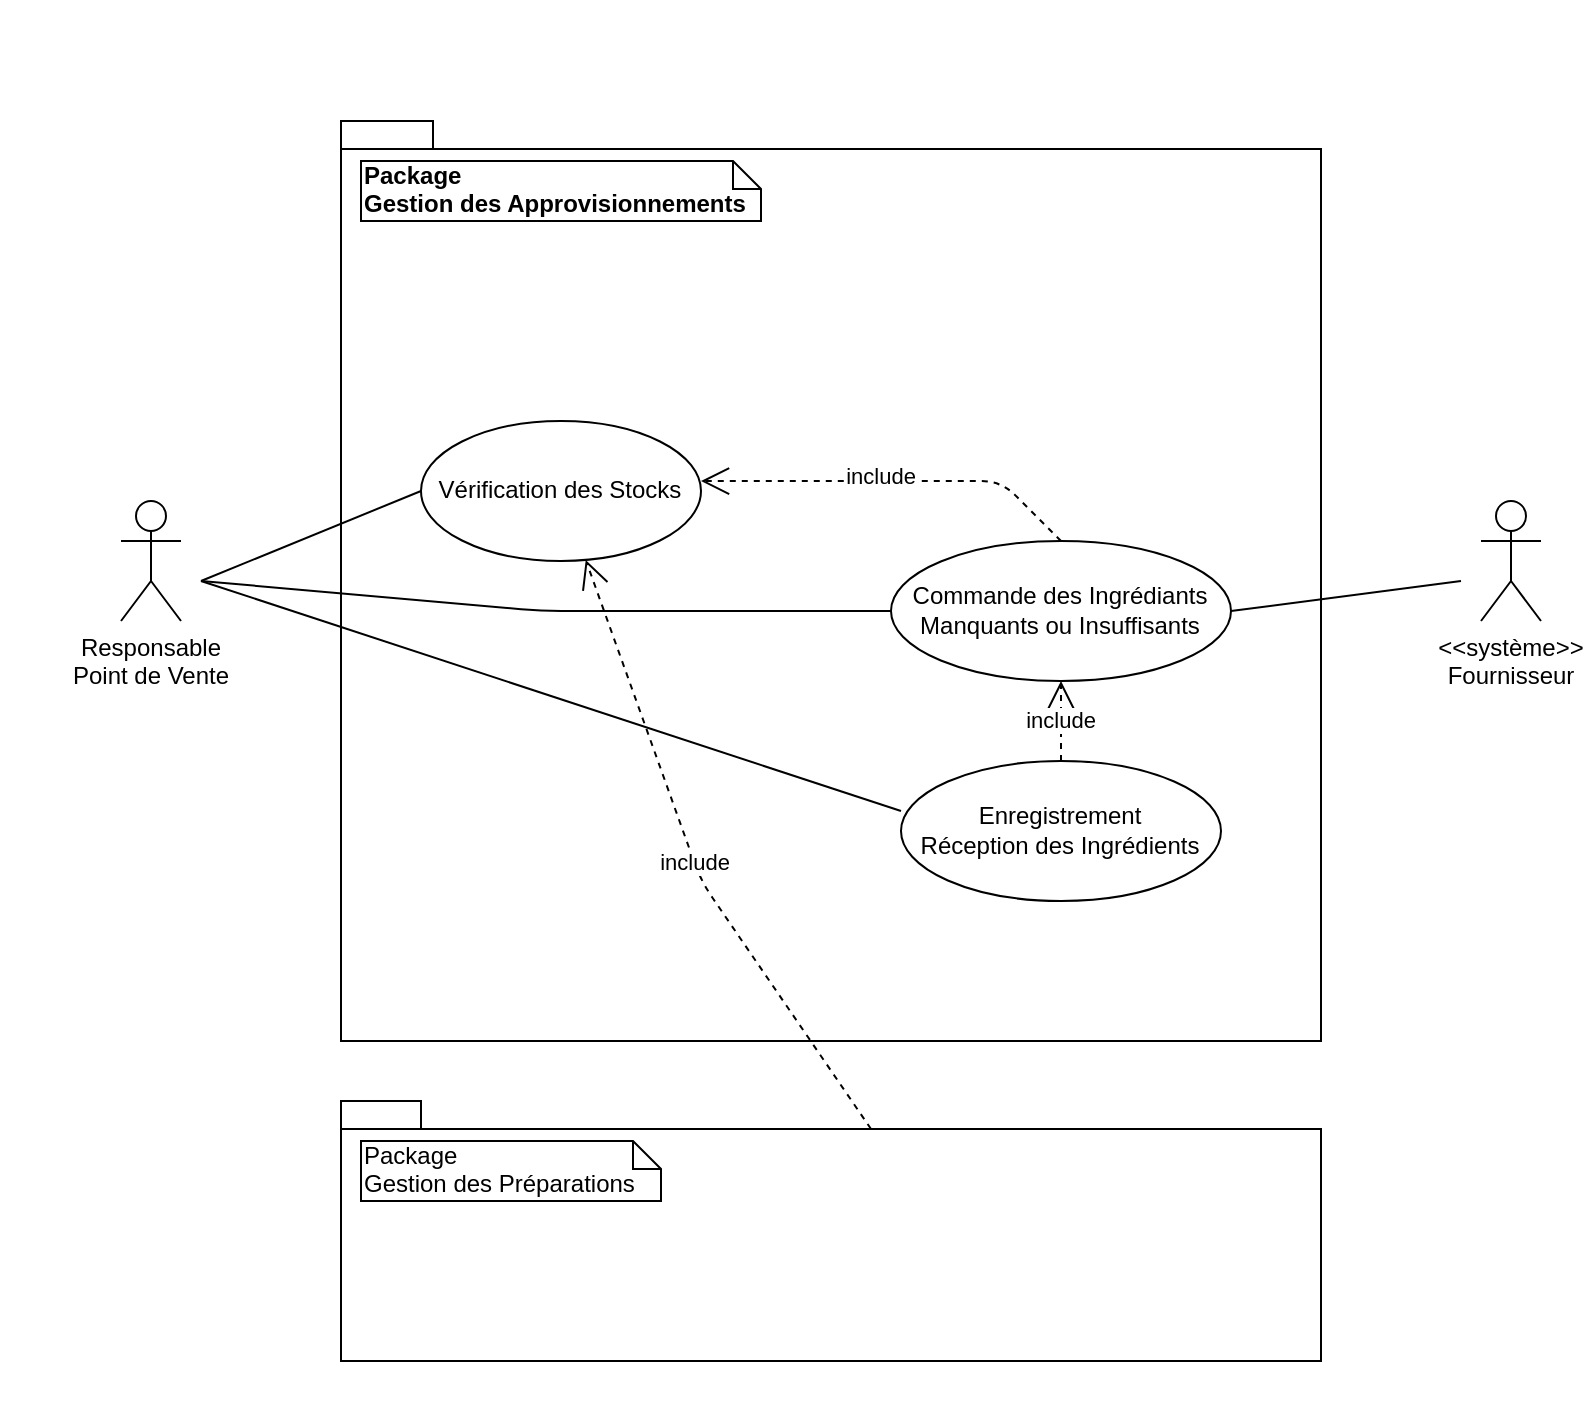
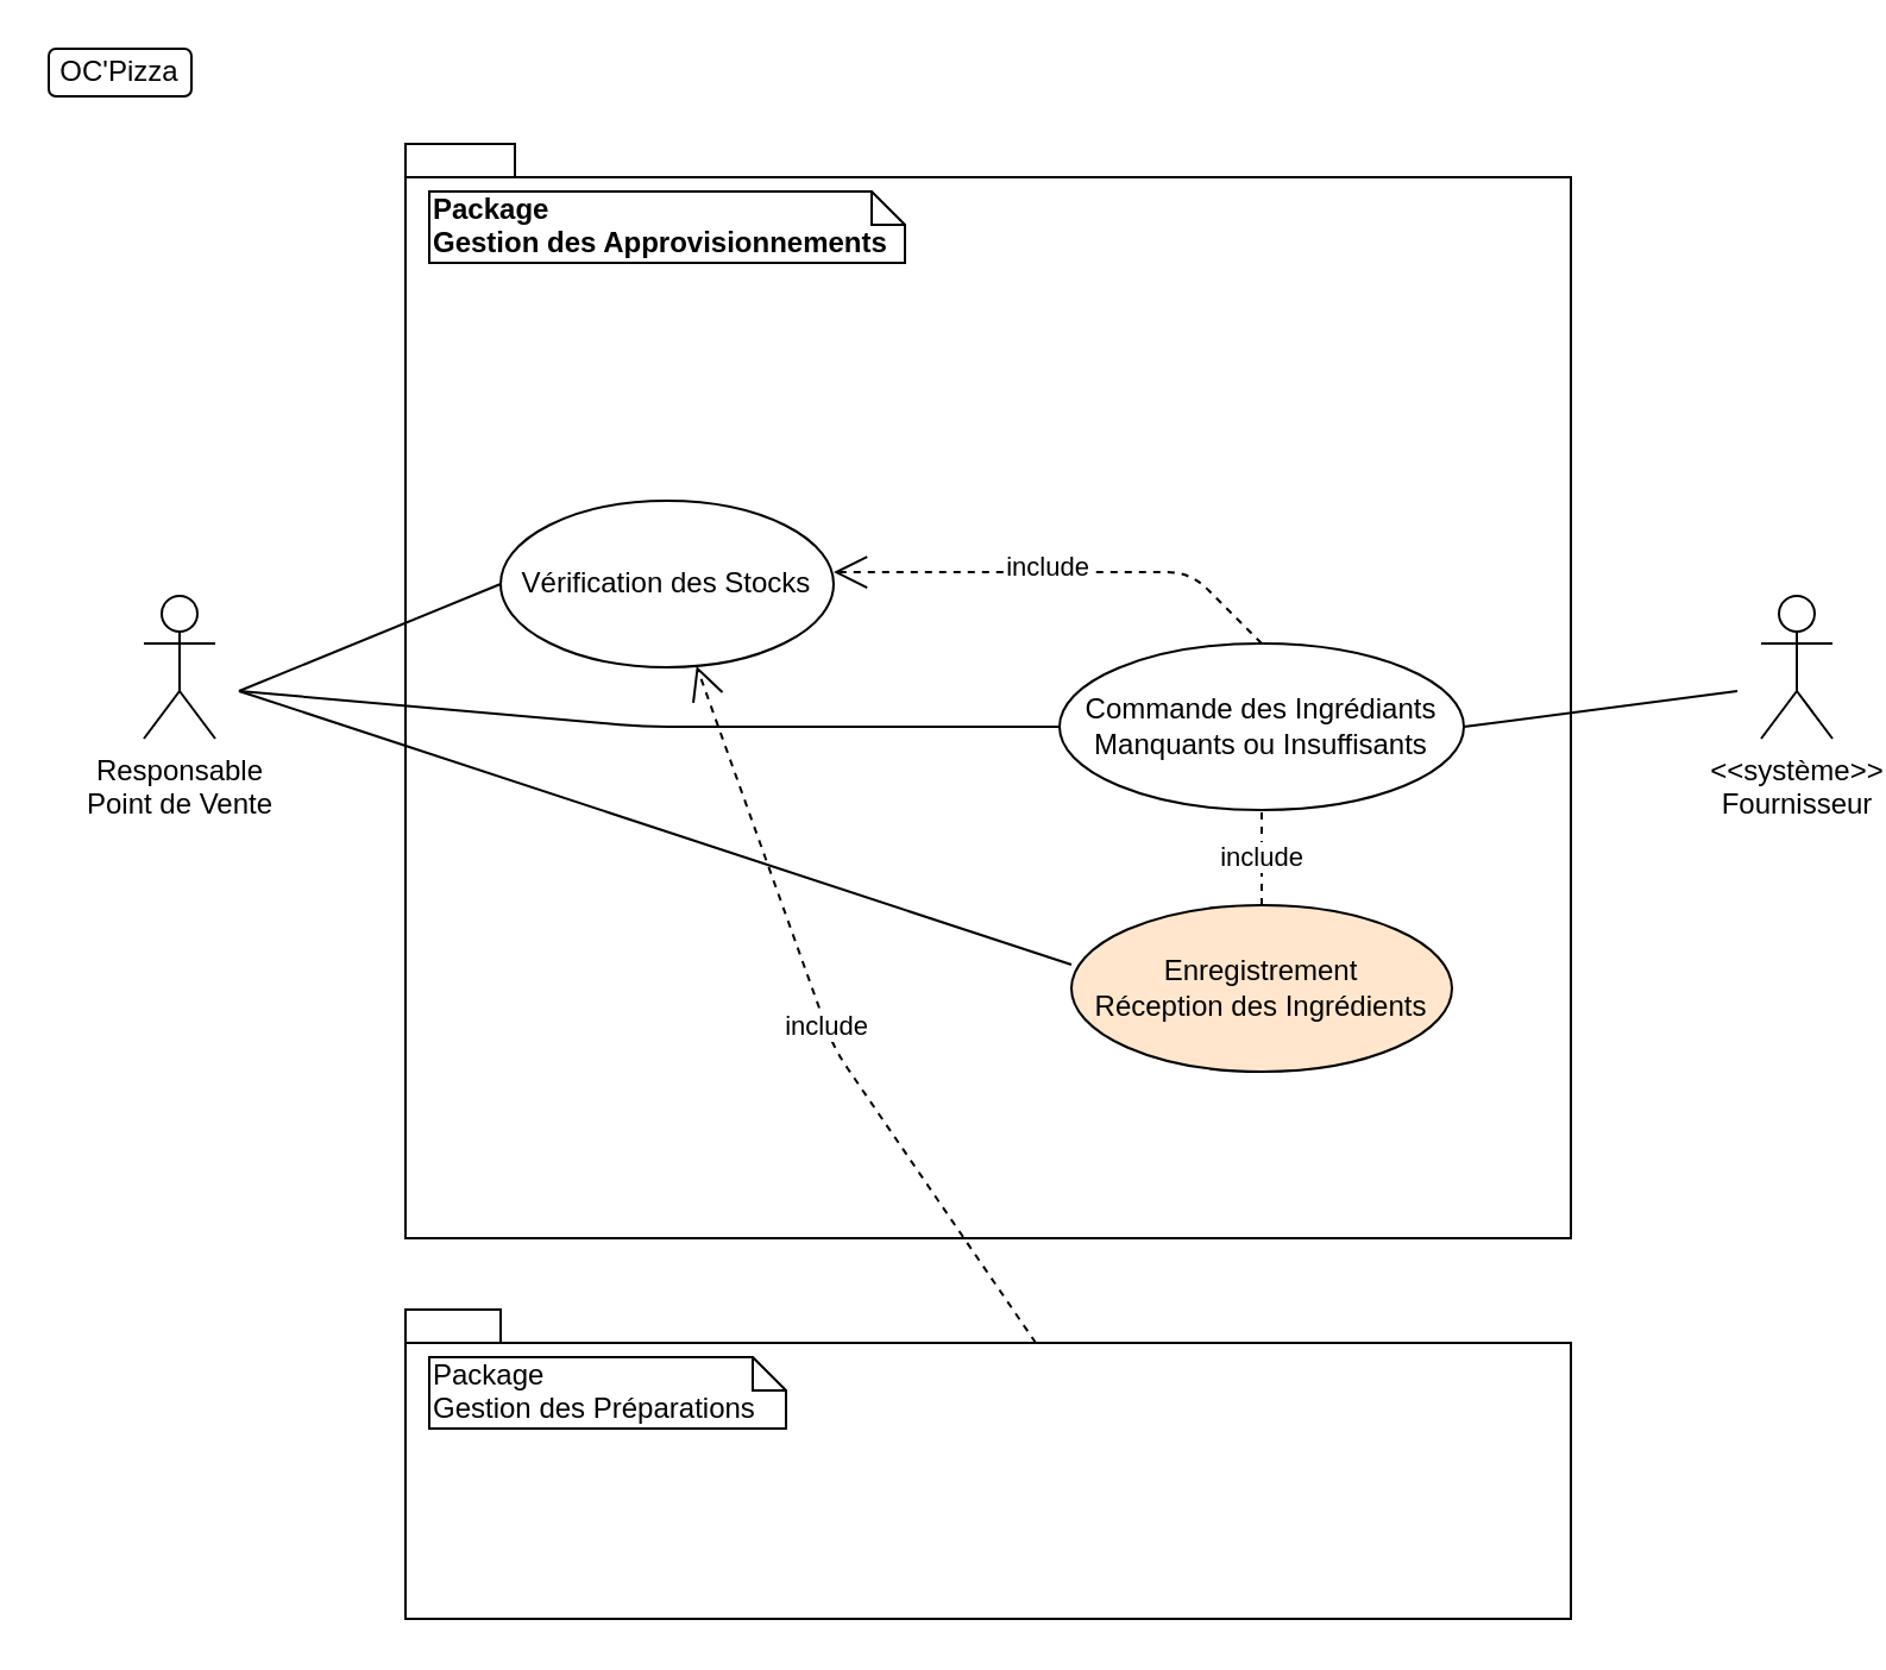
  <mxCell id="0" />
  <mxCell id="1" parent="0" />
  <mxCell id="2" value="" style="shape=folder;fontStyle=1;spacingTop=10;tabWidth=40;tabHeight=14;tabPosition=left;html=1;" parent="1" vertex="1"><mxGeometry x="170" y="550" width="490" height="130" as="geometry" /></mxCell>
  <mxCell id="3" value="" style="shape=folder;fontStyle=1;spacingTop=10;tabWidth=40;tabHeight=14;tabPosition=left;html=1;" parent="1" vertex="1"><mxGeometry x="170" y="60" width="490" height="460" as="geometry" /></mxCell>
+ <mxCell id="4" value="OC'Pizza" style="rounded=1;whiteSpace=wrap;html=1;" parent="1" vertex="1"><mxGeometry x="20" y="20" width="60" height="20" as="geometry" /></mxCell>
  <mxCell id="5" value="Responsable&lt;br&gt;Point de Vente" style="shape=umlActor;verticalLabelPosition=bottom;labelBackgroundColor=#ffffff;verticalAlign=top;html=1;" parent="1" vertex="1"><mxGeometry x="60" y="250" width="30" height="60" as="geometry" /></mxCell>
  <mxCell id="6" value="&lt;b&gt;Package&lt;br&gt;Gestion des Approvisionnements&lt;/b&gt;" style="shape=note;whiteSpace=wrap;html=1;size=14;verticalAlign=top;align=left;spacingTop=-6;" parent="1" vertex="1"><mxGeometry x="180" y="80" width="200" height="30" as="geometry" /></mxCell>
  <mxCell id="7" value="Package&lt;br&gt;Gestion des Préparations" style="shape=note;whiteSpace=wrap;html=1;size=14;verticalAlign=top;align=left;spacingTop=-6;" parent="1" vertex="1"><mxGeometry x="180" y="570" width="150" height="30" as="geometry" /></mxCell>
  <mxCell id="8" value="Vérification des Stocks" style="ellipse;whiteSpace=wrap;html=1;" vertex="1" parent="1"><mxGeometry x="210" y="210" width="140" height="70" as="geometry" /></mxCell>
  <mxCell id="9" value="&amp;lt;&amp;lt;système&amp;gt;&amp;gt;&lt;br&gt;Fournisseur" style="shape=umlActor;verticalLabelPosition=bottom;labelBackgroundColor=#ffffff;verticalAlign=top;html=1;" vertex="1" parent="1"><mxGeometry x="740" y="250" width="30" height="60" as="geometry" /></mxCell>
  <mxCell id="10" value="Commande des Ingrédiants&lt;br&gt;Manquants ou Insuffisants" style="ellipse;whiteSpace=wrap;html=1;" vertex="1" parent="1"><mxGeometry x="445" y="270" width="170" height="70" as="geometry" /></mxCell>
- <mxCell id="11" value="Enregistrement&lt;br&gt;Réception des Ingrédients" style="ellipse;whiteSpace=wrap;html=1;" vertex="1" parent="1"><mxGeometry x="450" y="380" width="160" height="70" as="geometry" /></mxCell>
+ <mxCell id="11" value="Enregistrement&lt;br&gt;Réception des Ingrédients" style="ellipse;whiteSpace=wrap;html=1;fillColor=#ffe6cc;" vertex="1" parent="1"><mxGeometry x="450" y="380" width="160" height="70" as="geometry" /></mxCell>
  <mxCell id="12" value="" style="endArrow=none;html=1;entryX=0;entryY=0.5;entryDx=0;entryDy=0;" edge="1" parent="1" target="8"><mxGeometry width="50" height="50" relative="1" as="geometry"><mxPoint x="100" y="290" as="sourcePoint" /><mxPoint x="150" y="240" as="targetPoint" /></mxGeometry></mxCell>
  <mxCell id="13" value="" style="endArrow=none;html=1;entryX=0;entryY=0.5;entryDx=0;entryDy=0;" edge="1" parent="1" target="10"><mxGeometry width="50" height="50" relative="1" as="geometry"><mxPoint x="100" y="290" as="sourcePoint" /><mxPoint x="220" y="255" as="targetPoint" /><Array as="points"><mxPoint x="270" y="305" /></Array></mxGeometry></mxCell>
  <mxCell id="14" value="" style="endArrow=none;html=1;entryX=0;entryY=0.5;entryDx=0;entryDy=0;" edge="1" parent="1"><mxGeometry width="50" height="50" relative="1" as="geometry"><mxPoint x="100" y="290" as="sourcePoint" /><mxPoint x="450" y="405" as="targetPoint" /></mxGeometry></mxCell>
  <mxCell id="15" value="" style="endArrow=none;html=1;" edge="1" parent="1"><mxGeometry width="50" height="50" relative="1" as="geometry"><mxPoint x="615" y="305" as="sourcePoint" /><mxPoint x="730" y="290" as="targetPoint" /></mxGeometry></mxCell>
  <mxCell id="16" value="include" style="endArrow=open;endSize=12;dashed=1;html=1;entryX=1;entryY=0.429;entryDx=0;entryDy=0;exitX=0.5;exitY=0;exitDx=0;exitDy=0;entryPerimeter=0;" edge="1" parent="1" source="10" target="8"><mxGeometry x="0.064" y="-2" width="160" relative="1" as="geometry"><mxPoint x="530" y="230" as="sourcePoint" /><mxPoint x="370" y="230" as="targetPoint" /><Array as="points"><mxPoint x="500" y="240" /></Array><mxPoint as="offset" /></mxGeometry></mxCell>
- <mxCell id="17" value="include" style="endArrow=open;endSize=12;dashed=1;html=1;" edge="1" parent="1" source="11" target="10"><mxGeometry width="160" relative="1" as="geometry"><mxPoint x="520" y="354.5" as="sourcePoint" /><mxPoint x="360" y="354.5" as="targetPoint" /></mxGeometry></mxCell>
+ <mxCell id="17" value="include" style="endArrow=none;endSize=12;dashed=1;html=1;" edge="1" parent="1" source="11" target="10"><mxGeometry width="160" relative="1" as="geometry"><mxPoint x="520" y="354.5" as="sourcePoint" /><mxPoint x="360" y="354.5" as="targetPoint" /></mxGeometry></mxCell>
  <mxCell id="18" value="include" style="endArrow=open;endSize=12;dashed=1;html=1;exitX=0;exitY=0;exitDx=265;exitDy=14;exitPerimeter=0;" edge="1" parent="1" source="2" target="8"><mxGeometry width="160" relative="1" as="geometry"><mxPoint x="525" y="569.5" as="sourcePoint" /><mxPoint x="365" y="569.5" as="targetPoint" /><Array as="points"><mxPoint x="350" y="440" /></Array></mxGeometry></mxCell>
